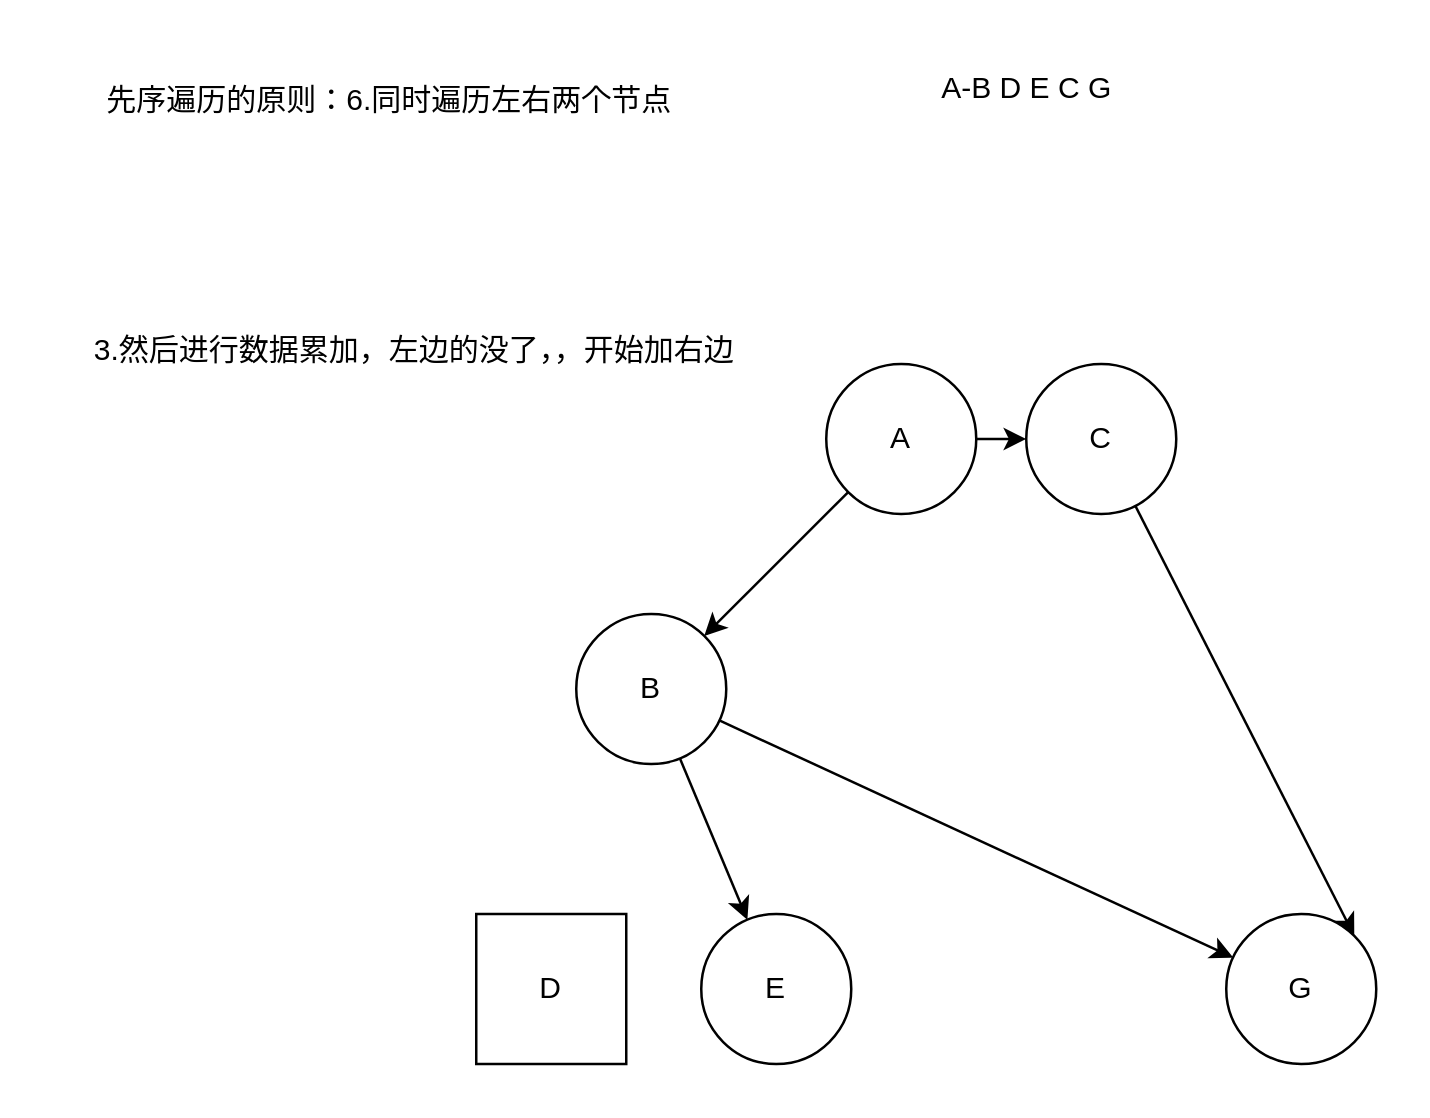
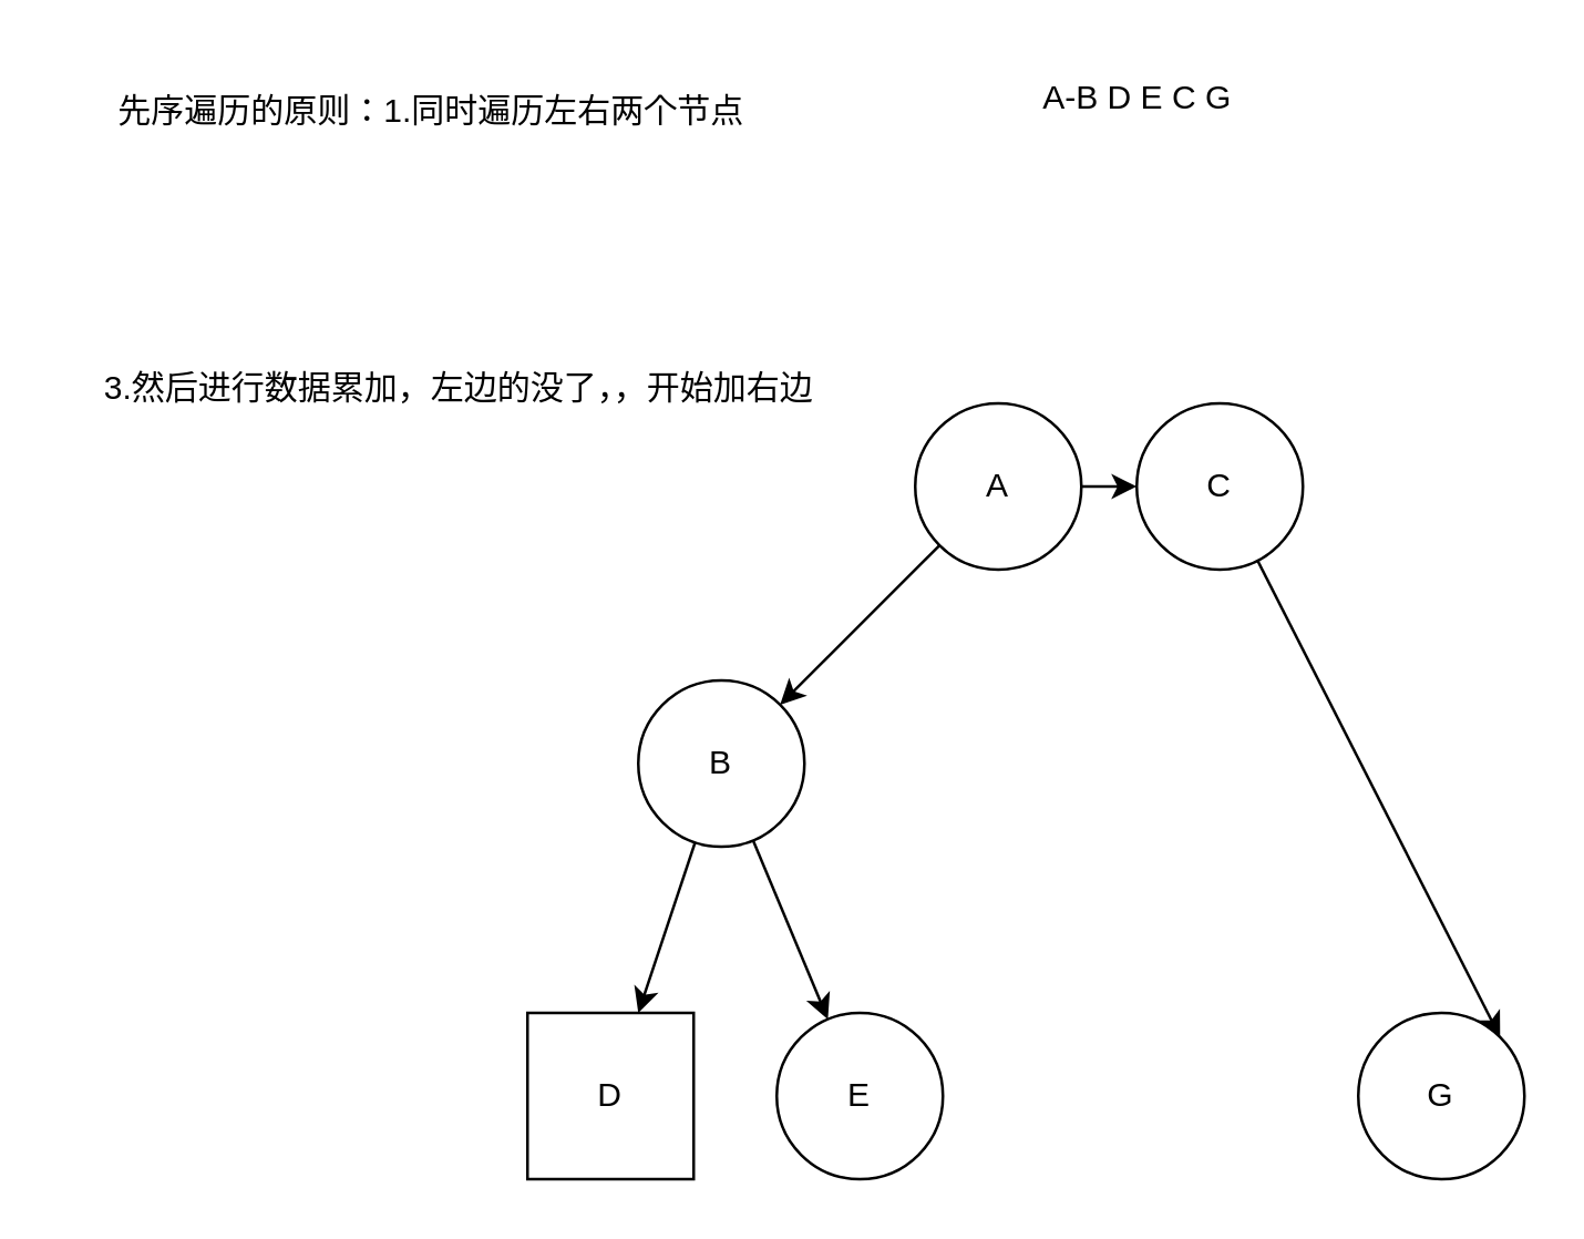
  <mxCell id="0" />
  <mxCell id="1" parent="0" />
  <mxCell id="2" style="edgeStyle=none;html=1;" edge="1" parent="1" source="4" target="7"><mxGeometry relative="1" as="geometry" /></mxCell>
  <mxCell id="3" style="edgeStyle=none;html=1;" edge="1" parent="1" source="4" target="9"><mxGeometry relative="1" as="geometry" /></mxCell>
  <mxCell id="4" value="A" style="ellipse;whiteSpace=wrap;html=1;aspect=fixed;" vertex="1" parent="1"><mxGeometry x="330" y="145" width="60" height="60" as="geometry" /></mxCell>
- <mxCell id="5" style="edgeStyle=none;html=1;" edge="1" parent="1" source="7" target="12"><mxGeometry relative="1" as="geometry" /></mxCell>
+ <mxCell id="5" style="edgeStyle=none;html=1;" edge="1" parent="1" source="7" target="10"><mxGeometry relative="1" as="geometry" /></mxCell>
  <mxCell id="6" style="edgeStyle=none;html=1;" edge="1" parent="1" source="7" target="11"><mxGeometry relative="1" as="geometry" /></mxCell>
  <mxCell id="7" value="B" style="ellipse;whiteSpace=wrap;html=1;aspect=fixed;" vertex="1" parent="1"><mxGeometry x="230" y="245" width="60" height="60" as="geometry" /></mxCell>
  <mxCell id="8" style="edgeStyle=none;html=1;entryX=1;entryY=0;entryDx=0;entryDy=0;" edge="1" parent="1" source="9" target="12"><mxGeometry relative="1" as="geometry" /></mxCell>
  <mxCell id="9" value="C" style="ellipse;whiteSpace=wrap;html=1;aspect=fixed;" vertex="1" parent="1"><mxGeometry x="410" y="145" width="60" height="60" as="geometry" /></mxCell>
  <mxCell id="10" value="D" style="whiteSpace=wrap;html=1;aspect=fixed;rounded=0;" vertex="1" parent="1"><mxGeometry x="190" y="365" width="60" height="60" as="geometry" /></mxCell>
  <mxCell id="11" value="E" style="ellipse;whiteSpace=wrap;html=1;aspect=fixed;" vertex="1" parent="1"><mxGeometry x="280" y="365" width="60" height="60" as="geometry" /></mxCell>
  <mxCell id="12" value="G" style="ellipse;whiteSpace=wrap;html=1;aspect=fixed;" vertex="1" parent="1"><mxGeometry x="490" y="365" width="60" height="60" as="geometry" /></mxCell>
- <mxCell id="13" value="先序遍历的原则：6.同时遍历左右两个节点" style="text;html=1;align=center;verticalAlign=middle;resizable=0;points=[];autosize=1;strokeColor=none;fillColor=none;" vertex="1" parent="1"><mxGeometry x="30" y="25" width="250" height="30" as="geometry" /></mxCell>
+ <mxCell id="13" value="先序遍历的原则：1.同时遍历左右两个节点" style="text;html=1;align=center;verticalAlign=middle;resizable=0;points=[];autosize=1;strokeColor=none;fillColor=none;" vertex="1" parent="1"><mxGeometry x="30" y="25" width="250" height="30" as="geometry" /></mxCell>
  <mxCell id="14" value="3.然后进行数据累加，左边的没了，，开始加右边" style="text;html=1;align=center;verticalAlign=middle;resizable=0;points=[];autosize=1;strokeColor=none;fillColor=none;" vertex="1" parent="1"><mxGeometry x="20" y="125" width="290" height="30" as="geometry" /></mxCell>
  <mxCell id="15" value="A-B D E C G" style="text;html=1;align=center;verticalAlign=middle;resizable=0;points=[];autosize=1;strokeColor=none;fillColor=none;" vertex="1" parent="1"><mxGeometry x="365" y="20" width="90" height="30" as="geometry" /></mxCell>
